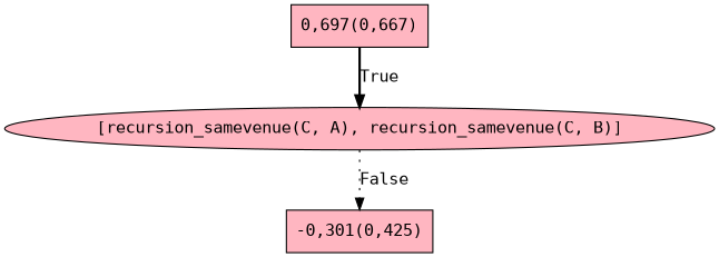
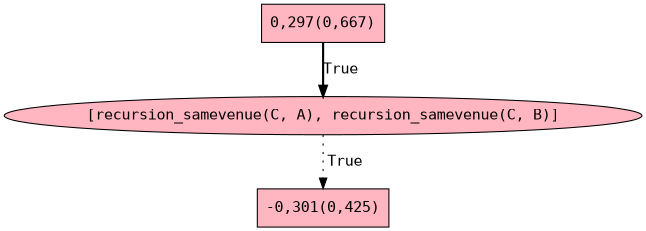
  digraph {
    fontname="DejaVu Sans Mono"
    node [fillcolor=lightpink fontname="DejaVu Sans Mono" style=filled shape=box]
    edge [fontname="DejaVu Sans Mono"]
    n1 [label="[recursion_samevenue(C, A), recursion_samevenue(C, B)]" shape=""]
    n2 [label="-0,301(0,425)"]
-   n3 [label="0,697(0,667)"]
-   n1 -> n2 [label=False style=dotted]
+   n3 [label="0,297(0,667)"]
+   n1 -> n2 [label=True style=dotted]
    n3 -> n1 [label=True style=bold]
  }
